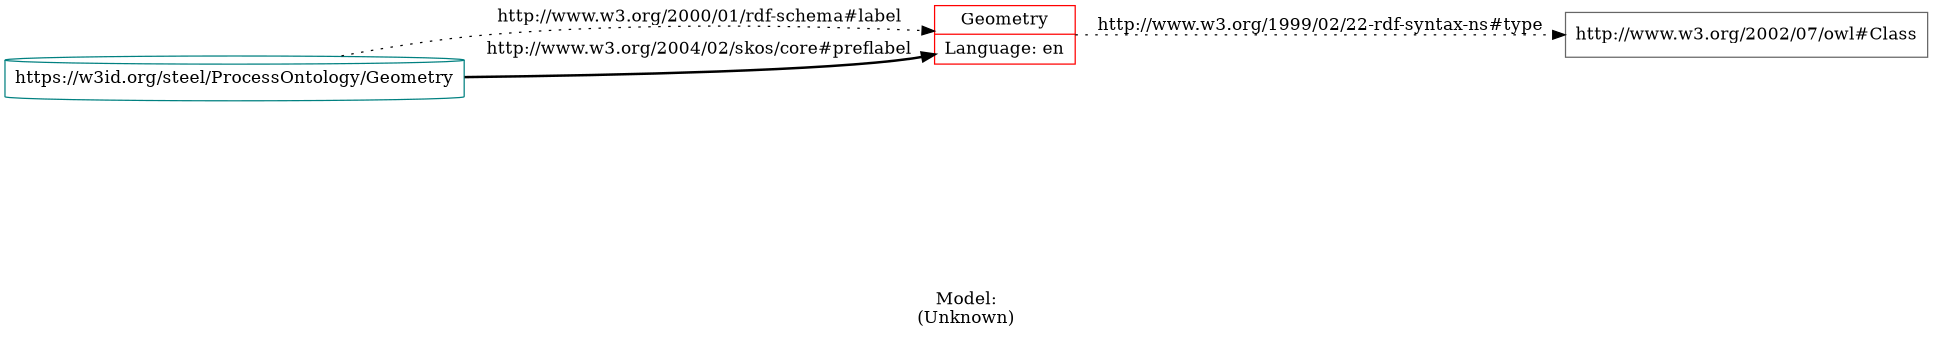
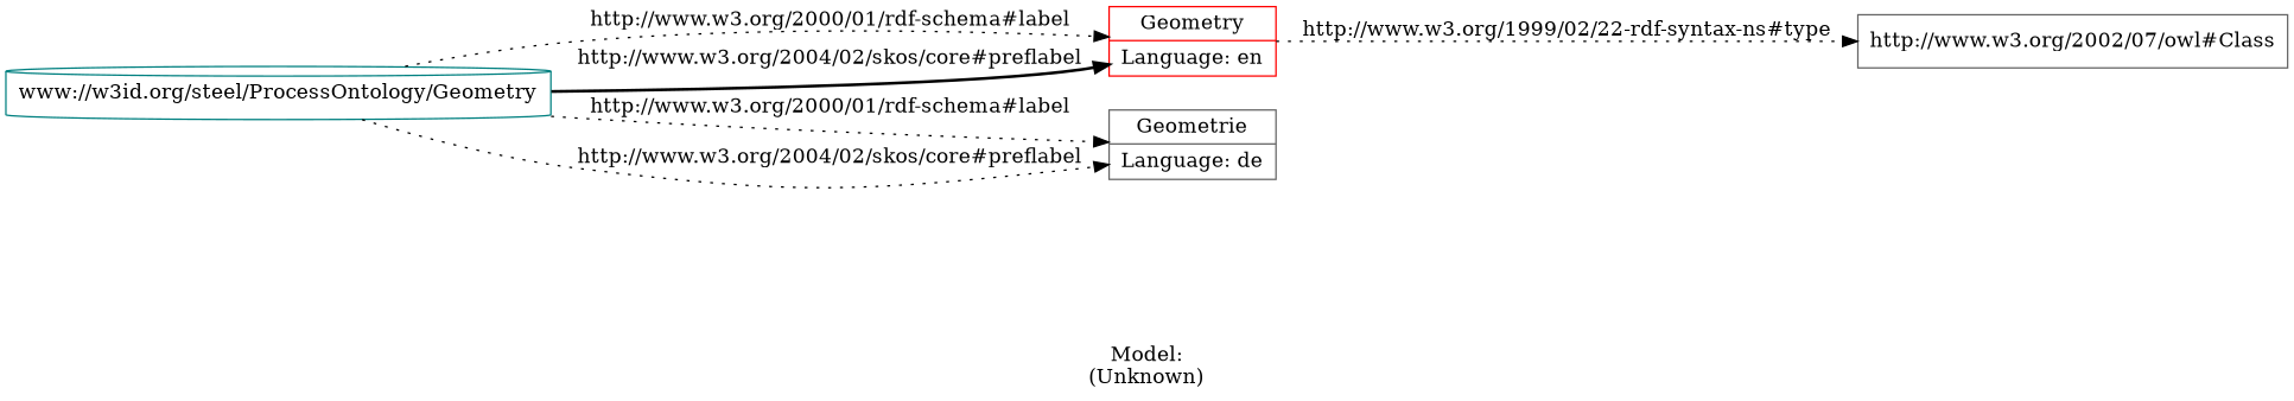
  digraph {
    label="\n\nModel:\n(Unknown)"
    rankdir=LR
    node [color=gray40 shape=record]
    edge [style=dotted]
-   n1 [color=teal label="https://w3id.org/steel/ProcessOntology/Geometry" shape=cylinder]
+   n1 [color=teal label="www://w3id.org/steel/ProcessOntology/Geometry" shape=cylinder]
    n2 [color=red label="Geometry|Language: en"]
+   n3 [label="Geometrie|Language: de"]
    n4 [label="http://www.w3.org/2002/07/owl#Class" shape=box]
    n1 -> n2 [label="http://www.w3.org/2000/01/rdf-schema#label"]
    n1 -> n2 [label="http://www.w3.org/2004/02/skos/core#preflabel" style=bold]
+   n1 -> n3 [label="http://www.w3.org/2000/01/rdf-schema#label"]
+   n1 -> n3 [label="http://www.w3.org/2004/02/skos/core#preflabel"]
    n2 -> n4 [label="http://www.w3.org/1999/02/22-rdf-syntax-ns#type"]
  }
